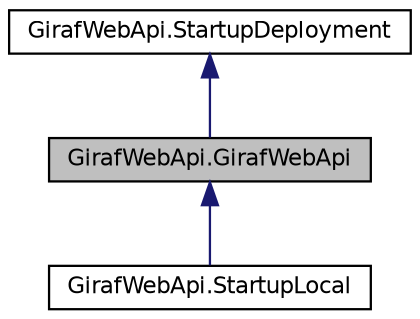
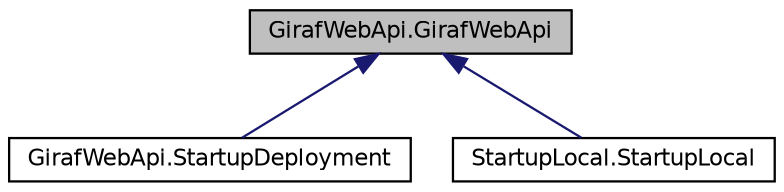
  digraph {
    node [color=black fillcolor=white fontname=Helvetica fontsize=10 shape=record style=filled]
    edge [color=midnightblue dir=back fontname=Helvetica fontsize=10 labelfontname=Helvetica labelfontsize=10 style=solid]
    n1 [fillcolor=grey75 fontcolor=black height=0.2 label="GirafWebApi.GirafWebApi" width=0.4]
    n2 [height=0.2 label="GirafWebApi.StartupDeployment" width=0.4]
-   n3 [height=0.2 label="GirafWebApi.StartupLocal" width=0.4]
-   n2 -> n1
+   n3 [height=0.2 label="StartupLocal.StartupLocal" width=0.4]
+   n1 -> n2
    n1 -> n3
  }
